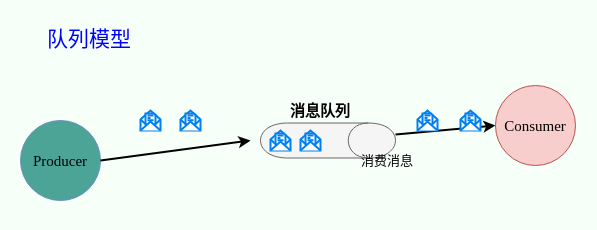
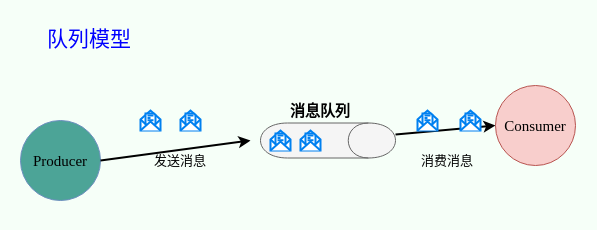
  <mxCell id="0" />
  <mxCell id="1" parent="0" />
  <mxCell id="2" value="&lt;font style=&quot;font-size: 15px&quot;&gt;Producer&lt;/font&gt;" style="ellipse;whiteSpace=wrap;html=1;aspect=fixed;fillColor=#4CA497;strokeColor=#6c8ebf;sketch=0;shadow=0;fontFamily=JetBrains Mono;fontSource=https%3A%2F%2Ffonts.googleapis.com%2Fcss%3Ffamily%3DJetBrains%2BMono;" parent="1" vertex="1"><mxGeometry x="20" y="120" width="80" height="80" as="geometry" /></mxCell>
  <mxCell id="3" value="" style="endArrow=classic;html=1;fontSize=15;fontColor=#FF8000;exitX=1;exitY=0.5;exitDx=0;exitDy=0;sketch=0;shadow=0;strokeWidth=2;fontFamily=JetBrains Mono;fontSource=https%3A%2F%2Ffonts.googleapis.com%2Fcss%3Ffamily%3DJetBrains%2BMono;" parent="1" source="2" edge="1"><mxGeometry width="50" height="50" relative="1" as="geometry"><mxPoint x="120" y="150" as="sourcePoint" /><mxPoint x="250" y="140" as="targetPoint" /></mxGeometry></mxCell>
  <mxCell id="4" value="" style="html=1;verticalLabelPosition=bottom;align=center;labelBackgroundColor=#ffffff;verticalAlign=top;strokeWidth=2;strokeColor=#0080F0;shadow=0;dashed=0;shape=mxgraph.ios7.icons.envelope_(message);fontSize=15;fontColor=#FF8000;sketch=0;fontFamily=JetBrains Mono;fontSource=https%3A%2F%2Ffonts.googleapis.com%2Fcss%3Ffamily%3DJetBrains%2BMono;" parent="1" vertex="1"><mxGeometry x="140" y="110" width="20" height="20" as="geometry" /></mxCell>
  <mxCell id="5" value="" style="shape=cylinder;whiteSpace=wrap;html=1;boundedLbl=1;backgroundOutline=1;rotation=90;fillColor=#f5f5f5;strokeColor=#666666;fontColor=#333333;sketch=0;shadow=0;fontFamily=JetBrains Mono;fontSource=https%3A%2F%2Ffonts.googleapis.com%2Fcss%3Ffamily%3DJetBrains%2BMono;" parent="1" vertex="1"><mxGeometry x="310" y="72.5" width="35" height="135" as="geometry" /></mxCell>
  <mxCell id="6" value="" style="html=1;verticalLabelPosition=bottom;align=center;labelBackgroundColor=#ffffff;verticalAlign=top;strokeWidth=2;strokeColor=#0080F0;shadow=0;dashed=0;shape=mxgraph.ios7.icons.envelope_(message);fontSize=15;fontColor=#FF8000;sketch=0;fontFamily=JetBrains Mono;fontSource=https%3A%2F%2Ffonts.googleapis.com%2Fcss%3Ffamily%3DJetBrains%2BMono;" parent="1" vertex="1"><mxGeometry x="180" y="110" width="20" height="20" as="geometry" /></mxCell>
  <mxCell id="7" value="" style="html=1;verticalLabelPosition=bottom;align=center;labelBackgroundColor=#ffffff;verticalAlign=top;strokeWidth=2;strokeColor=#0080F0;shadow=0;dashed=0;shape=mxgraph.ios7.icons.envelope_(message);fontSize=15;fontColor=#FF8000;sketch=0;fontFamily=JetBrains Mono;fontSource=https%3A%2F%2Ffonts.googleapis.com%2Fcss%3Ffamily%3DJetBrains%2BMono;" parent="1" vertex="1"><mxGeometry x="300" y="130" width="20" height="20" as="geometry" /></mxCell>
  <mxCell id="8" value="" style="html=1;verticalLabelPosition=bottom;align=center;labelBackgroundColor=#ffffff;verticalAlign=top;strokeWidth=2;strokeColor=#0080F0;shadow=0;dashed=0;shape=mxgraph.ios7.icons.envelope_(message);fontSize=15;fontColor=#FF8000;sketch=0;fontFamily=JetBrains Mono;fontSource=https%3A%2F%2Ffonts.googleapis.com%2Fcss%3Ffamily%3DJetBrains%2BMono;" parent="1" vertex="1"><mxGeometry x="270" y="130" width="20" height="20" as="geometry" /></mxCell>
  <mxCell id="9" value="&lt;span style=&quot;font-size: 15px&quot;&gt;Consumer&lt;br&gt;&lt;/span&gt;" style="ellipse;whiteSpace=wrap;html=1;aspect=fixed;fillColor=#f8cecc;strokeColor=#b85450;sketch=0;shadow=0;fontFamily=JetBrains Mono;fontSource=https%3A%2F%2Ffonts.googleapis.com%2Fcss%3Ffamily%3DJetBrains%2BMono;" parent="1" vertex="1"><mxGeometry x="495" y="85" width="80" height="80" as="geometry" /></mxCell>
  <mxCell id="10" value="" style="endArrow=none;html=1;fontSize=15;fontColor=#FF8000;exitX=0;exitY=0.5;exitDx=0;exitDy=0;sketch=0;shadow=0;strokeWidth=2;startArrow=classic;startFill=1;endFill=0;fontFamily=JetBrains Mono;fontSource=https%3A%2F%2Ffonts.googleapis.com%2Fcss%3Ffamily%3DJetBrains%2BMono;" parent="1" source="9" target="5" edge="1"><mxGeometry width="50" height="50" relative="1" as="geometry"><mxPoint x="400" y="140" as="sourcePoint" /><mxPoint x="460" y="140" as="targetPoint" /></mxGeometry></mxCell>
  <mxCell id="11" value="" style="html=1;verticalLabelPosition=bottom;align=center;labelBackgroundColor=#ffffff;verticalAlign=top;strokeWidth=2;strokeColor=#0080F0;shadow=0;dashed=0;shape=mxgraph.ios7.icons.envelope_(message);fontSize=15;fontColor=#FF8000;sketch=0;fontFamily=JetBrains Mono;fontSource=https%3A%2F%2Ffonts.googleapis.com%2Fcss%3Ffamily%3DJetBrains%2BMono;" parent="1" vertex="1"><mxGeometry x="460" y="110" width="20" height="20" as="geometry" /></mxCell>
+ <mxCell id="12" value="发送消息" style="text;html=1;strokeColor=none;fillColor=none;align=center;verticalAlign=middle;whiteSpace=wrap;rounded=0;sketch=0;shadow=0;fontSize=13;fontFamily=JetBrains Mono;fontSource=https%3A%2F%2Ffonts.googleapis.com%2Fcss%3Ffamily%3DJetBrains%2BMono;" parent="1" vertex="1"><mxGeometry x="150" y="150" width="60" height="20" as="geometry" /></mxCell>
  <mxCell id="13" value="消息队列" style="text;html=1;strokeColor=none;fillColor=none;align=center;verticalAlign=middle;whiteSpace=wrap;rounded=0;sketch=0;shadow=0;fontSize=15;fontStyle=1;fontFamily=JetBrains Mono;fontSource=https%3A%2F%2Ffonts.googleapis.com%2Fcss%3Ffamily%3DJetBrains%2BMono;" parent="1" vertex="1"><mxGeometry x="280" y="100" width="80" height="20" as="geometry" /></mxCell>
  <mxCell id="14" value="队列模型" style="text;html=1;fontSize=21;fontColor=#0000FF;sketch=0;shadow=0;fontFamily=JetBrains Mono;fontSource=https%3A%2F%2Ffonts.googleapis.com%2Fcss%3Ffamily%3DJetBrains%2BMono;" parent="1" vertex="1"><mxGeometry x="45" y="20" width="70" height="30" as="geometry" /></mxCell>
  <mxCell id="15" value="" style="html=1;verticalLabelPosition=bottom;align=center;labelBackgroundColor=#ffffff;verticalAlign=top;strokeWidth=2;strokeColor=#0080F0;shadow=0;dashed=0;shape=mxgraph.ios7.icons.envelope_(message);fontSize=15;fontColor=#FF8000;sketch=0;fontFamily=JetBrains Mono;fontSource=https%3A%2F%2Ffonts.googleapis.com%2Fcss%3Ffamily%3DJetBrains%2BMono;" vertex="1" parent="1"><mxGeometry x="417" y="110" width="20" height="20" as="geometry" /></mxCell>
- <mxCell id="16" value="消费消息" style="text;html=1;strokeColor=none;fillColor=none;align=center;verticalAlign=middle;whiteSpace=wrap;rounded=0;sketch=0;shadow=0;fontSize=13;fontFamily=JetBrains Mono;fontSource=https%3A%2F%2Ffonts.googleapis.com%2Fcss%3Ffamily%3DJetBrains%2BMono;" vertex="1" parent="1"><mxGeometry x="357" y="150" width="60" height="20" as="geometry" /></mxCell>
+ <mxCell id="16" value="消费消息" style="text;html=1;strokeColor=none;fillColor=none;align=center;verticalAlign=middle;whiteSpace=wrap;rounded=0;sketch=0;shadow=0;fontSize=13;fontFamily=JetBrains Mono;fontSource=https%3A%2F%2Ffonts.googleapis.com%2Fcss%3Ffamily%3DJetBrains%2BMono;" vertex="1" parent="1"><mxGeometry x="417" y="150" width="60" height="20" as="geometry" /></mxCell>
